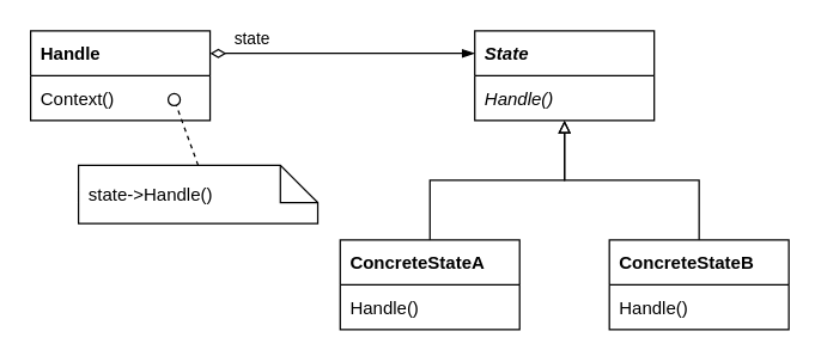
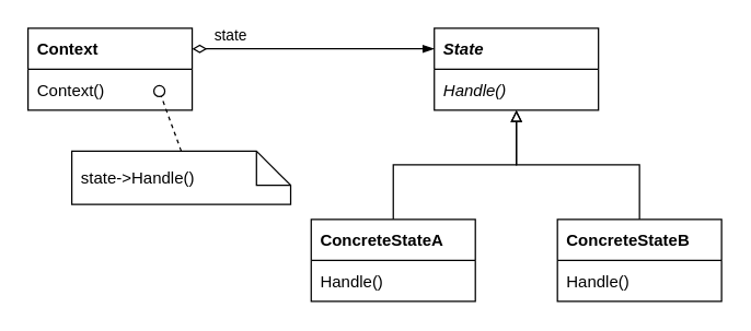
  <mxCell id="0" />
  <mxCell id="1" parent="0" />
- <mxCell id="2" value="Handle" style="swimlane;fontStyle=1;childLayout=stackLayout;horizontal=1;startSize=30;fillColor=none;horizontalStack=0;resizeParent=1;resizeParentMax=0;resizeLast=0;collapsible=0;marginBottom=0;fontSize=12;swimlaneHead=1;swimlaneBody=1;connectable=1;allowArrows=1;dropTarget=1;align=left;spacingLeft=5;" parent="1" vertex="1"><mxGeometry x="20" y="20" width="120" height="60" as="geometry"><mxRectangle x="245" y="370" width="90" height="26" as="alternateBounds" /></mxGeometry></mxCell>
+ <mxCell id="2" value="Context" style="swimlane;fontStyle=1;childLayout=stackLayout;horizontal=1;startSize=30;fillColor=none;horizontalStack=0;resizeParent=1;resizeParentMax=0;resizeLast=0;collapsible=0;marginBottom=0;fontSize=12;swimlaneHead=1;swimlaneBody=1;connectable=1;allowArrows=1;dropTarget=1;align=left;spacingLeft=5;" parent="1" vertex="1"><mxGeometry x="20" y="20" width="120" height="60" as="geometry"><mxRectangle x="245" y="370" width="90" height="26" as="alternateBounds" /></mxGeometry></mxCell>
  <mxCell id="3" value="Context()" style="text;strokeColor=none;fillColor=none;align=left;verticalAlign=middle;spacingLeft=5;spacingRight=4;overflow=hidden;rotatable=0;points=[[0,0.5],[1,0.5]];portConstraint=eastwest;fontSize=12;fontStyle=0;connectable=0;" parent="2" vertex="1"><mxGeometry y="30" width="120" height="30" as="geometry" /></mxCell>
  <mxCell id="4" value="State" style="swimlane;fontStyle=3;childLayout=stackLayout;horizontal=1;startSize=30;fillColor=none;horizontalStack=0;resizeParent=1;resizeParentMax=0;resizeLast=0;collapsible=0;marginBottom=0;fontSize=12;swimlaneHead=1;swimlaneBody=1;connectable=1;allowArrows=1;dropTarget=1;align=left;spacingLeft=5;" parent="1" vertex="1"><mxGeometry x="317" y="20" width="120" height="60" as="geometry"><mxRectangle x="245" y="370" width="90" height="26" as="alternateBounds" /></mxGeometry></mxCell>
  <mxCell id="5" value="Handle()" style="text;strokeColor=none;fillColor=none;align=left;verticalAlign=middle;spacingLeft=5;spacingRight=4;overflow=hidden;rotatable=0;points=[[0,0.5],[1,0.5]];portConstraint=eastwest;fontSize=12;fontStyle=2;connectable=0;" parent="4" vertex="1"><mxGeometry y="30" width="120" height="30" as="geometry" /></mxCell>
  <mxCell id="6" value="ConcreteStateA" style="swimlane;fontStyle=1;childLayout=stackLayout;horizontal=1;startSize=30;fillColor=none;horizontalStack=0;resizeParent=1;resizeParentMax=0;resizeLast=0;collapsible=0;marginBottom=0;fontSize=12;swimlaneHead=1;swimlaneBody=1;connectable=1;allowArrows=1;dropTarget=1;align=left;spacingLeft=5;" parent="1" vertex="1"><mxGeometry x="227" y="160" width="120" height="60" as="geometry"><mxRectangle x="245" y="370" width="90" height="26" as="alternateBounds" /></mxGeometry></mxCell>
  <mxCell id="7" value="Handle()" style="text;strokeColor=none;fillColor=none;align=left;verticalAlign=middle;spacingLeft=5;spacingRight=4;overflow=hidden;rotatable=0;points=[[0,0.5],[1,0.5]];portConstraint=eastwest;fontSize=12;fontStyle=0;connectable=0;" parent="6" vertex="1"><mxGeometry y="30" width="120" height="30" as="geometry" /></mxCell>
  <mxCell id="8" value="ConcreteStateB" style="swimlane;fontStyle=1;childLayout=stackLayout;horizontal=1;startSize=30;fillColor=none;horizontalStack=0;resizeParent=1;resizeParentMax=0;resizeLast=0;collapsible=0;marginBottom=0;fontSize=12;swimlaneHead=1;swimlaneBody=1;connectable=1;allowArrows=1;dropTarget=1;align=left;spacingLeft=5;" parent="1" vertex="1"><mxGeometry x="407" y="160" width="120" height="60" as="geometry"><mxRectangle x="245" y="370" width="90" height="26" as="alternateBounds" /></mxGeometry></mxCell>
  <mxCell id="9" value="Handle()" style="text;strokeColor=none;fillColor=none;align=left;verticalAlign=middle;spacingLeft=5;spacingRight=4;overflow=hidden;rotatable=0;points=[[0,0.5],[1,0.5]];portConstraint=eastwest;fontSize=12;fontStyle=0;connectable=0;" parent="8" vertex="1"><mxGeometry y="30" width="120" height="30" as="geometry" /></mxCell>
  <mxCell id="10" value="" style="rounded=0;orthogonalLoop=1;jettySize=auto;html=1;fontSize=12;startSize=8;endArrow=blockThin;endFill=1;exitX=1;exitY=0.25;exitDx=0;exitDy=0;startArrow=diamondThin;startFill=0;entryX=0;entryY=0.25;entryDx=0;entryDy=0;" parent="1" source="2" target="4" edge="1"><mxGeometry relative="1" as="geometry"><mxPoint x="336" y="48.781" as="sourcePoint" /><mxPoint x="257" y="49.141" as="targetPoint" /></mxGeometry></mxCell>
  <mxCell id="11" value="state" style="edgeLabel;html=1;align=center;verticalAlign=middle;resizable=0;points=[];" parent="10" vertex="1" connectable="0"><mxGeometry x="0.205" y="2" relative="1" as="geometry"><mxPoint x="-80" y="-8" as="offset" /></mxGeometry></mxCell>
  <mxCell id="12" value="" style="html=1;verticalAlign=bottom;labelBackgroundColor=none;endArrow=oval;endFill=0;endSize=8;rounded=0;fontSize=12;exitX=0.5;exitY=0;exitDx=0;exitDy=0;exitPerimeter=0;anchorPointDirection=0;dashed=1;" parent="1" source="13" edge="1"><mxGeometry width="160" relative="1" as="geometry"><mxPoint x="245" y="160.5" as="sourcePoint" /><mxPoint x="116" y="66" as="targetPoint" /></mxGeometry></mxCell>
  <mxCell id="13" value="state-&amp;gt;Handle()" style="shape=note2;boundedLbl=1;whiteSpace=wrap;html=1;size=25;verticalAlign=middle;align=left;spacingLeft=5;fontSize=12;startSize=30;fillColor=none;" parent="1" vertex="1"><mxGeometry x="52" y="110" width="160" height="39" as="geometry" /></mxCell>
  <mxCell id="14" value="" style="edgeStyle=orthogonalEdgeStyle;rounded=0;orthogonalLoop=1;jettySize=auto;html=1;fontSize=12;startSize=30;endArrow=block;endFill=0;exitX=0.5;exitY=0;exitDx=0;exitDy=0;entryX=0.5;entryY=1;entryDx=0;entryDy=0;" parent="1" source="6" target="4" edge="1"><mxGeometry relative="1" as="geometry"><mxPoint x="315" y="174" as="sourcePoint" /><mxPoint x="315" y="140" as="targetPoint" /></mxGeometry></mxCell>
  <mxCell id="15" value="" style="edgeStyle=orthogonalEdgeStyle;rounded=0;orthogonalLoop=1;jettySize=auto;html=1;fontSize=12;startSize=30;endArrow=block;endFill=0;exitX=0.5;exitY=0;exitDx=0;exitDy=0;entryX=0.5;entryY=1;entryDx=0;entryDy=0;" parent="1" source="8" target="4" edge="1"><mxGeometry relative="1" as="geometry"><mxPoint x="657" y="230" as="sourcePoint" /><mxPoint x="477" y="150" as="targetPoint" /></mxGeometry></mxCell>
